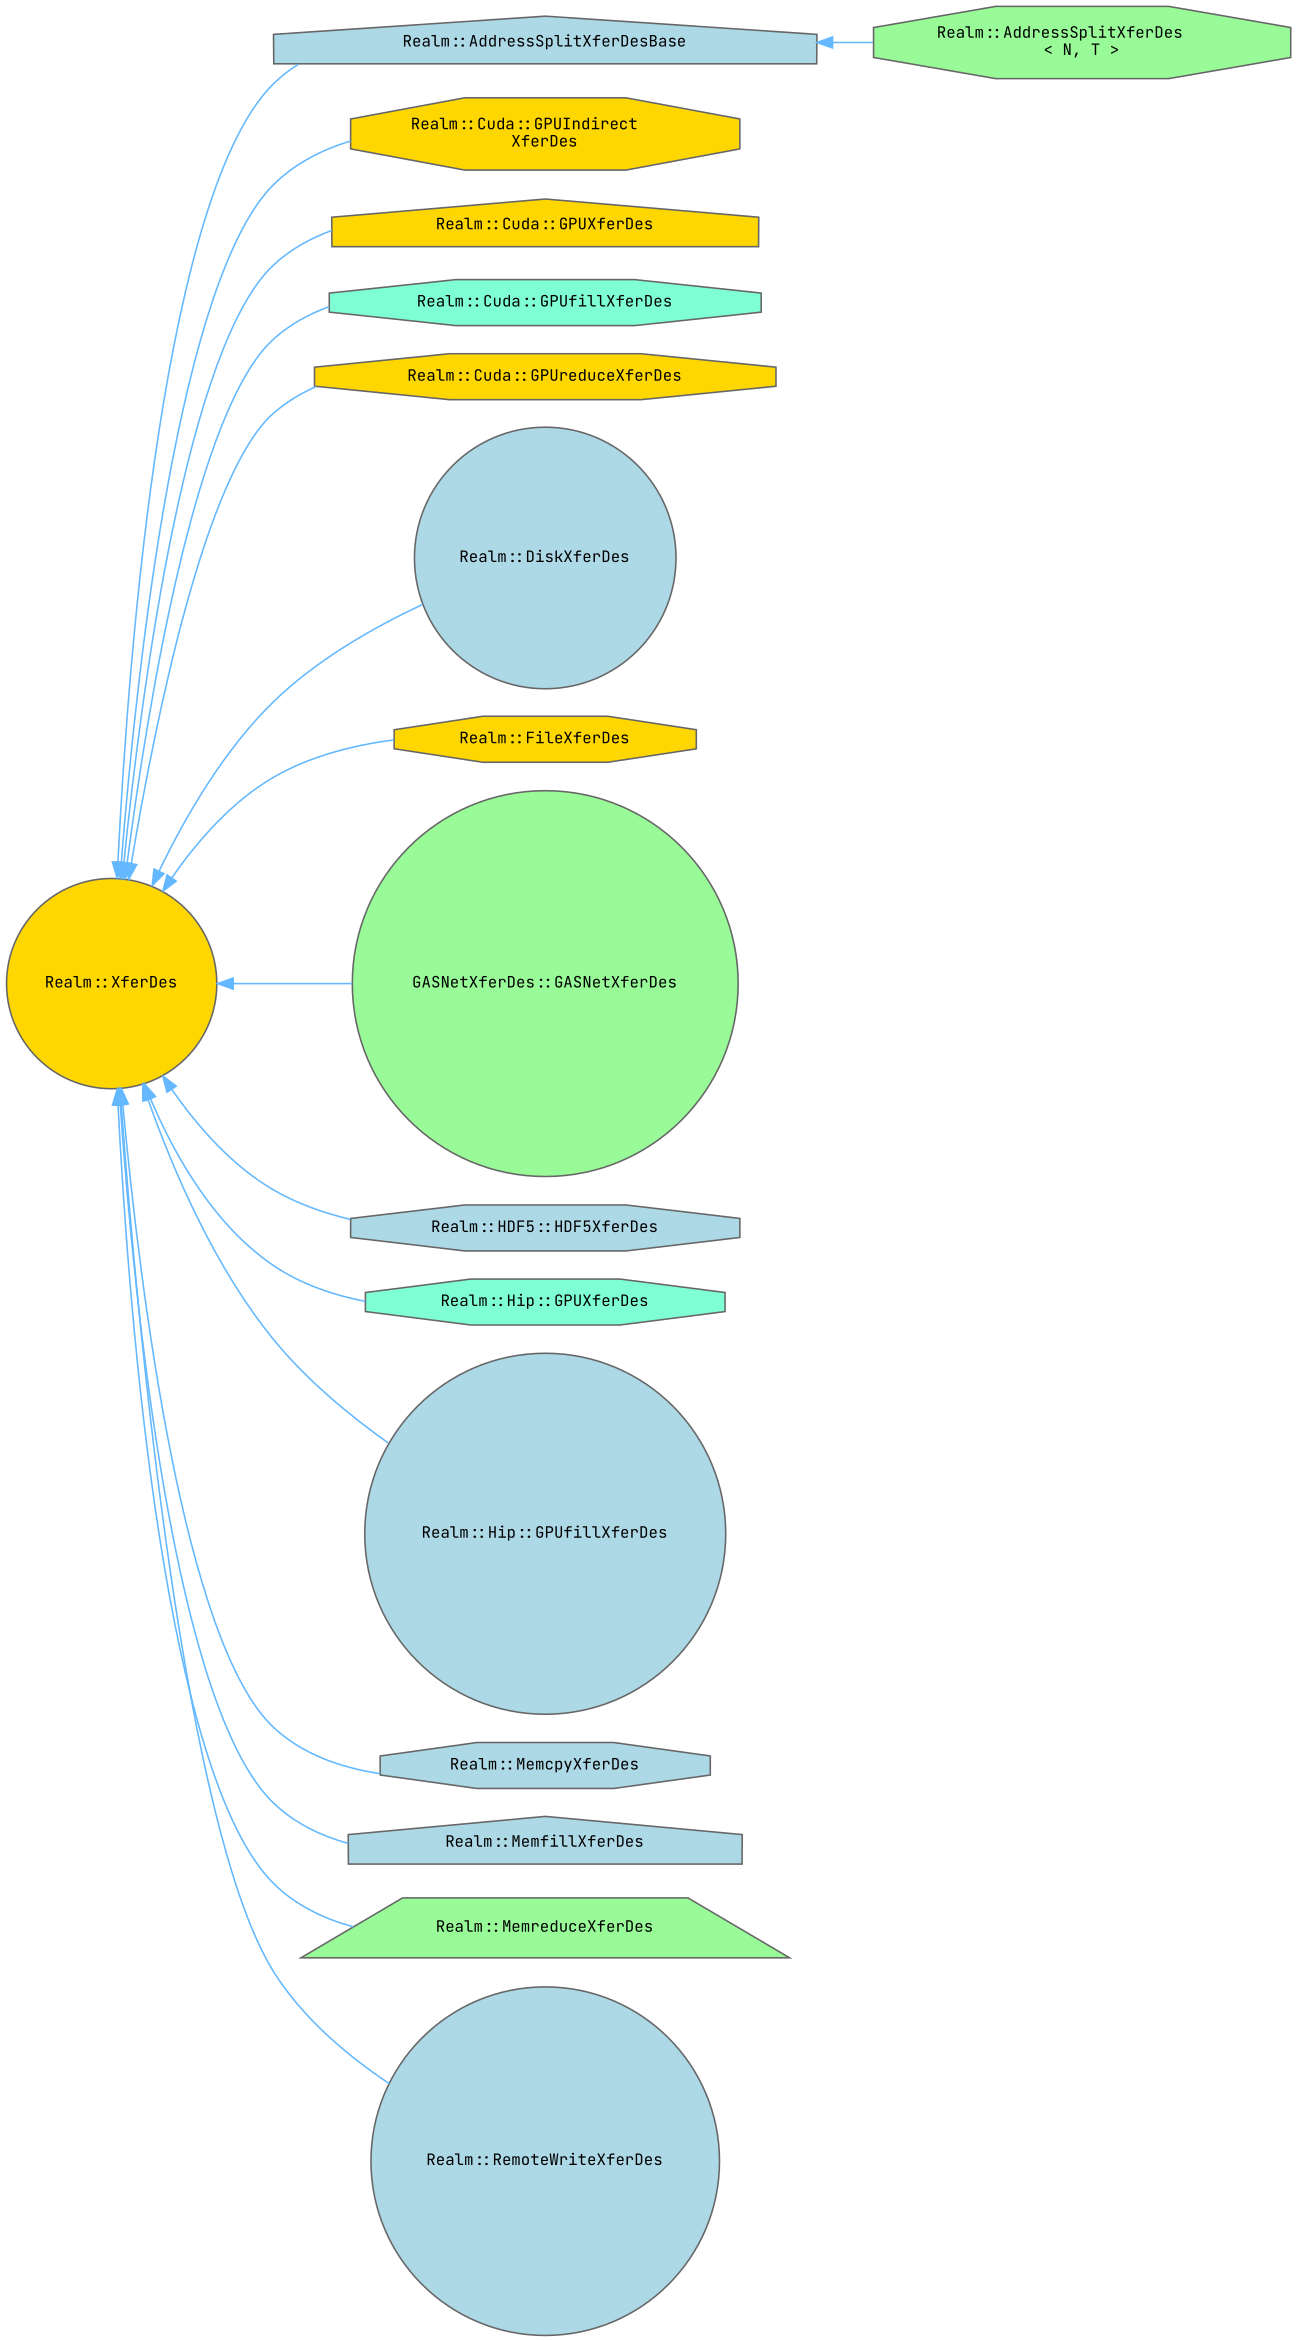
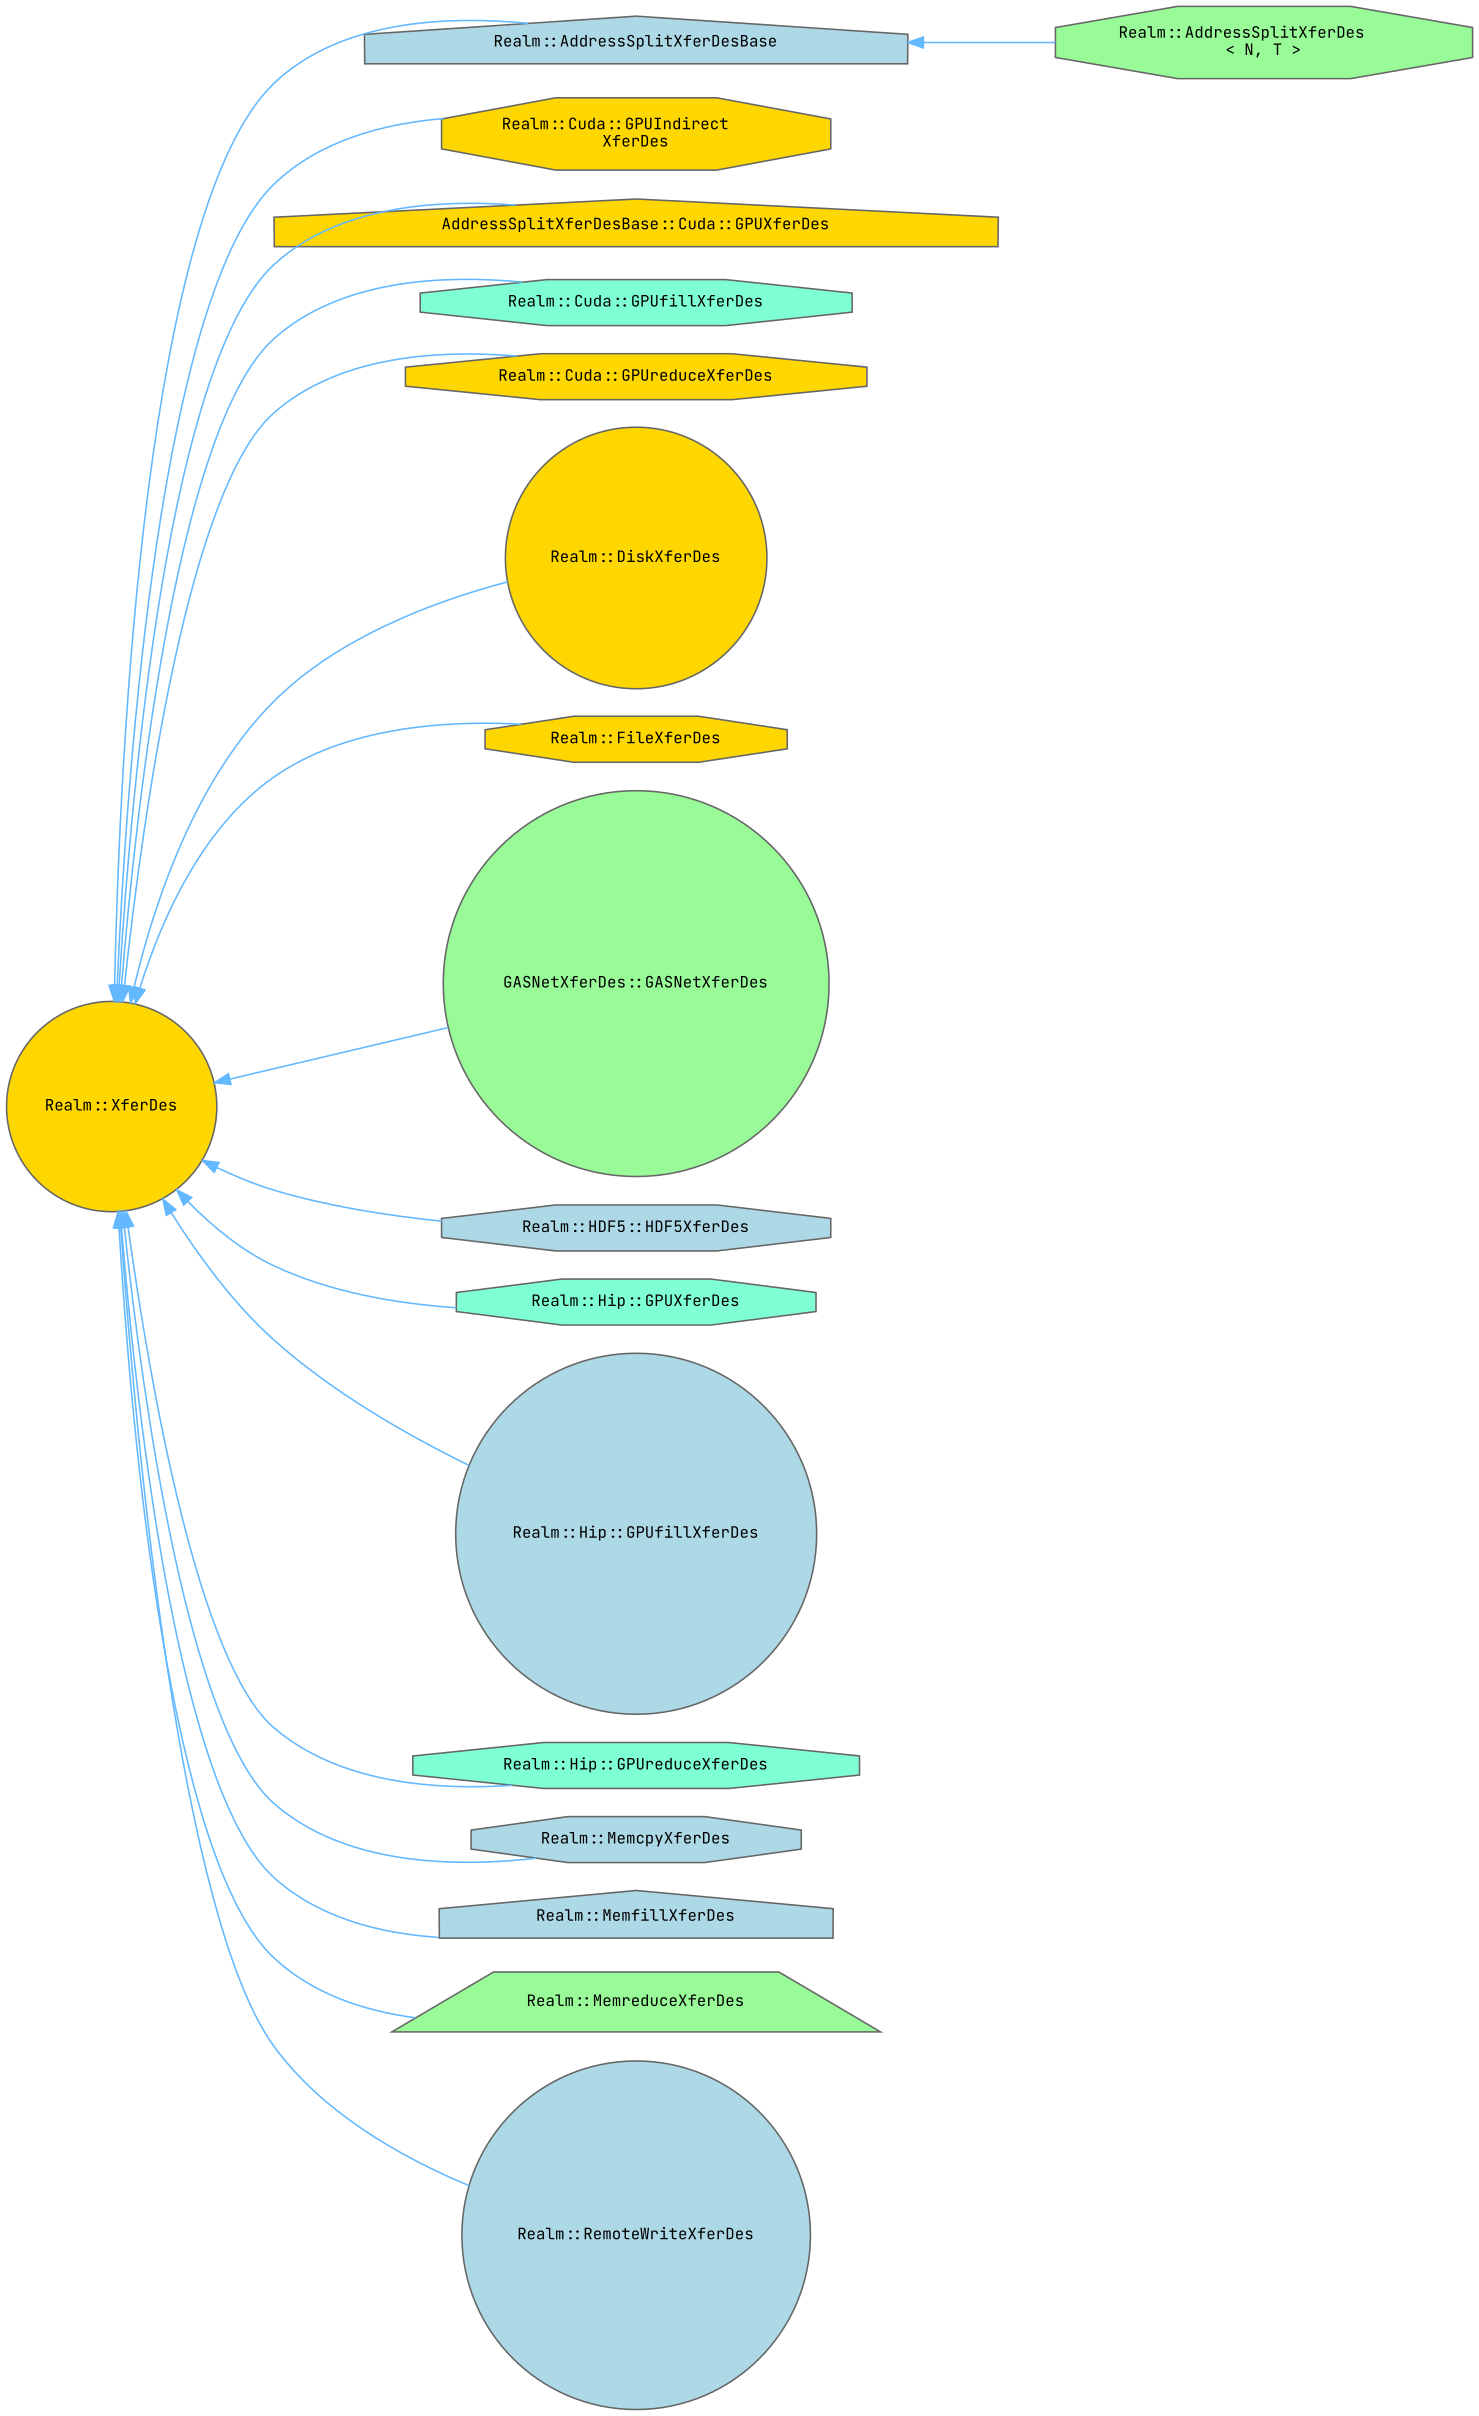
  digraph {
    fontname="JetBrains Mono"
    rankdir=LR
    node [color=grey40 fillcolor=lightblue fontname="JetBrains Mono" fontsize=10 shape=octagon style=filled]
    edge [color=steelblue1 dir=back fontname="JetBrains Mono" fontsize=10 labelfontname=Helvetica labelfontsize=10 style=solid]
    n1 [fillcolor=gold height=0.2 label="Realm::XferDes" shape=circle width=0.4]
    n2 [height=0.2 label="Realm::AddressSplitXferDesBase" shape=house width=0.4]
    n3 [fillcolor=gold height=0.2 label="Realm::Cuda::GPUIndirect\lXferDes" width=0.4]
-   n4 [fillcolor=gold height=0.2 label="Realm::Cuda::GPUXferDes" shape=house width=0.4]
+   n4 [fillcolor=gold height=0.2 label="AddressSplitXferDesBase::Cuda::GPUXferDes" shape=house width=0.4]
    n5 [fillcolor=aquamarine height=0.2 label="Realm::Cuda::GPUfillXferDes" width=0.4]
    n6 [fillcolor=gold height=0.2 label="Realm::Cuda::GPUreduceXferDes" width=0.4]
-   n7 [height=0.2 label="Realm::DiskXferDes" shape=circle width=0.4]
+   n7 [fillcolor=gold height=0.2 label="Realm::DiskXferDes" shape=circle width=0.4]
    n8 [fillcolor=gold height=0.2 label="Realm::FileXferDes" width=0.4]
    n9 [fillcolor=palegreen height=0.2 label="GASNetXferDes::GASNetXferDes" shape=circle width=0.4]
    n10 [height=0.2 label="Realm::HDF5::HDF5XferDes" width=0.4]
    n11 [fillcolor=aquamarine height=0.2 label="Realm::Hip::GPUXferDes" width=0.4]
    n12 [height=0.2 label="Realm::Hip::GPUfillXferDes" shape=circle width=0.4]
+   n13 [fillcolor=aquamarine height=0.2 label="Realm::Hip::GPUreduceXferDes" width=0.4]
    n14 [height=0.2 label="Realm::MemcpyXferDes" width=0.4]
    n15 [height=0.2 label="Realm::MemfillXferDes" shape=house width=0.4]
    n16 [fillcolor=palegreen height=0.2 label="Realm::MemreduceXferDes" shape=trapezium width=0.4]
    n17 [height=0.2 label="Realm::RemoteWriteXferDes" shape=circle width=0.4]
    n18 [fillcolor=palegreen height=0.2 label="Realm::AddressSplitXferDes\l\< N, T \>" width=0.4]
    n1 -> n2
    n1 -> n3
    n1 -> n4
    n1 -> n5
    n1 -> n6
    n1 -> n7
    n1 -> n8
    n1 -> n9
    n1 -> n10
    n1 -> n11
    n1 -> n12
+   n1 -> n13
    n1 -> n14
    n1 -> n15
    n1 -> n16
    n1 -> n17
    n2 -> n18
  }
